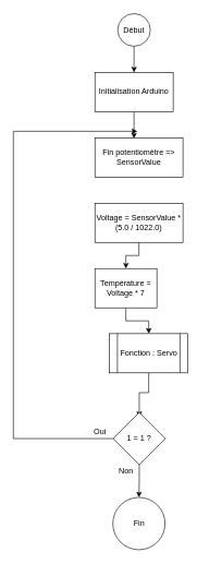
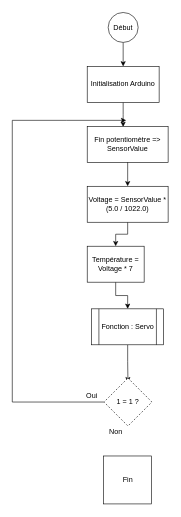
  <mxCell id="0" />
  <mxCell id="1" parent="0" />
  <mxCell id="2" style="edgeStyle=orthogonalEdgeStyle;rounded=0;orthogonalLoop=1;jettySize=auto;html=1;exitX=0.5;exitY=1;exitDx=0;exitDy=0;" edge="1" parent="1" source="3" target="5"><mxGeometry relative="1" as="geometry" /></mxCell>
  <mxCell id="3" value="Début" style="ellipse;whiteSpace=wrap;html=1;aspect=fixed;" vertex="1" parent="1"><mxGeometry x="180" y="20" width="50" height="50" as="geometry" /></mxCell>
  <mxCell id="4" style="edgeStyle=orthogonalEdgeStyle;rounded=0;orthogonalLoop=1;jettySize=auto;html=1;exitX=0.5;exitY=1;exitDx=0;exitDy=0;entryX=0.444;entryY=0.017;entryDx=0;entryDy=0;entryPerimeter=0;" edge="1" parent="1" source="5" target="6"><mxGeometry relative="1" as="geometry" /></mxCell>
  <mxCell id="5" value="Initialisation Arduino" style="rounded=0;whiteSpace=wrap;html=1;" vertex="1" parent="1"><mxGeometry x="145" y="110" width="120" height="60" as="geometry" /></mxCell>
  <mxCell id="6" value="Fin potentiomètre =&amp;gt; SensorValue" style="rounded=0;whiteSpace=wrap;html=1;" vertex="1" parent="1"><mxGeometry x="145" y="210" width="135" height="60" as="geometry" /></mxCell>
  <mxCell id="7" style="edgeStyle=orthogonalEdgeStyle;rounded=0;orthogonalLoop=1;jettySize=auto;html=1;exitX=0.5;exitY=1;exitDx=0;exitDy=0;" edge="1" parent="1" source="8" target="10"><mxGeometry relative="1" as="geometry" /></mxCell>
  <mxCell id="8" value="Voltage = SensorValue * (5.0 / 1022.0)" style="rounded=0;whiteSpace=wrap;html=1;" vertex="1" parent="1"><mxGeometry x="145" y="310" width="135" height="60" as="geometry" /></mxCell>
  <mxCell id="9" style="edgeStyle=orthogonalEdgeStyle;rounded=0;orthogonalLoop=1;jettySize=auto;html=1;exitX=0.5;exitY=1;exitDx=0;exitDy=0;entryX=0.5;entryY=0;entryDx=0;entryDy=0;" edge="1" parent="1" source="10" target="13"><mxGeometry relative="1" as="geometry" /></mxCell>
  <mxCell id="10" value="Température = Voltage * 7 " style="rounded=0;whiteSpace=wrap;html=1;" vertex="1" parent="1"><mxGeometry x="145" y="410" width="95" height="60" as="geometry" /></mxCell>
+ <mxCell id="11" value="" style="endArrow=classic;html=1;exitX=0.5;exitY=1;exitDx=0;exitDy=0;" edge="1" parent="1" source="6" target="8"><mxGeometry width="50" height="50" relative="1" as="geometry"><mxPoint x="270" y="540" as="sourcePoint" /><mxPoint x="320" y="490" as="targetPoint" /></mxGeometry></mxCell>
  <mxCell id="12" style="edgeStyle=orthogonalEdgeStyle;rounded=0;orthogonalLoop=1;jettySize=auto;html=1;exitX=0.5;exitY=1;exitDx=0;exitDy=0;entryX=0.5;entryY=0.088;entryDx=0;entryDy=0;entryPerimeter=0;" edge="1" parent="1" source="13" target="16"><mxGeometry relative="1" as="geometry" /></mxCell>
- <mxCell id="13" value="Fonction : Servo" style="shape=process;whiteSpace=wrap;html=1;backgroundOutline=1;" vertex="1" parent="1"><mxGeometry x="167.5" y="509.5" width="120" height="60" as="geometry" /></mxCell>
- <mxCell id="14" style="edgeStyle=orthogonalEdgeStyle;rounded=0;orthogonalLoop=1;jettySize=auto;html=1;exitX=0.5;exitY=1;exitDx=0;exitDy=0;" edge="1" parent="1" source="16" target="17"><mxGeometry relative="1" as="geometry" /></mxCell>
+ <mxCell id="13" value="Fonction : Servo" style="shape=process;whiteSpace=wrap;html=1;backgroundOutline=1;" vertex="1" parent="1"><mxGeometry x="152.5" y="514.5" width="120" height="60" as="geometry" /></mxCell>
  <mxCell id="15" style="edgeStyle=orthogonalEdgeStyle;rounded=0;orthogonalLoop=1;jettySize=auto;html=1;exitX=0;exitY=0.5;exitDx=0;exitDy=0;" edge="1" parent="1" source="16"><mxGeometry relative="1" as="geometry"><mxPoint x="210" y="200" as="targetPoint" /><Array as="points"><mxPoint x="20" y="670" /><mxPoint x="20" y="200" /><mxPoint x="110" y="200" /></Array></mxGeometry></mxCell>
- <mxCell id="16" value="1 = 1 ?" style="rhombus;whiteSpace=wrap;html=1;" vertex="1" parent="1"><mxGeometry x="173" y="630" width="80" height="80" as="geometry" /></mxCell>
- <mxCell id="17" value="Fin " style="ellipse;whiteSpace=wrap;html=1;aspect=fixed;" vertex="1" parent="1"><mxGeometry x="172.5" y="760" width="80" height="80" as="geometry" /></mxCell>
+ <mxCell id="16" value="1 = 1 ?" style="rhombus;whiteSpace=wrap;html=1;dashed=1;" vertex="1" parent="1"><mxGeometry x="173" y="630" width="80" height="80" as="geometry" /></mxCell>
+ <mxCell id="17" value="Fin " style="whiteSpace=wrap;html=1;aspect=fixed;rounded=0;" vertex="1" parent="1"><mxGeometry x="172.5" y="760" width="80" height="80" as="geometry" /></mxCell>
  <mxCell id="18" value="Oui" style="text;html=1;strokeColor=none;fillColor=none;align=center;verticalAlign=middle;whiteSpace=wrap;rounded=0;" vertex="1" parent="1"><mxGeometry x="133" y="650" width="40" height="20" as="geometry" /></mxCell>
  <mxCell id="19" value="Non" style="text;html=1;strokeColor=none;fillColor=none;align=center;verticalAlign=middle;whiteSpace=wrap;rounded=0;" vertex="1" parent="1"><mxGeometry x="173" y="710" width="40" height="20" as="geometry" /></mxCell>
